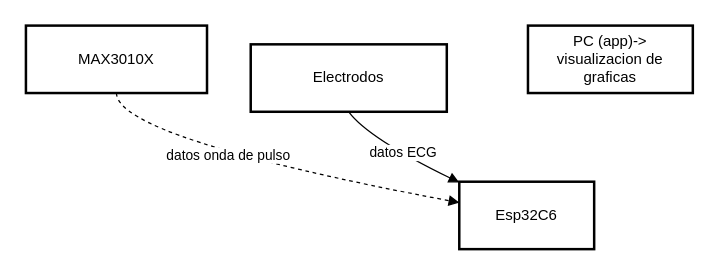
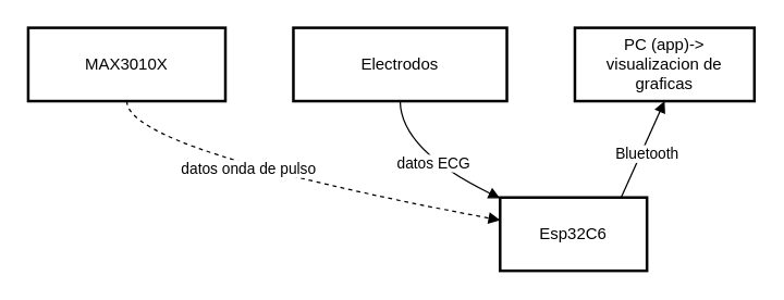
  <mxCell id="0" />
  <mxCell id="1" parent="0" />
  <mxCell id="2" value="MAX3010X" style="whiteSpace=wrap;strokeWidth=2;" vertex="1" parent="1"><mxGeometry x="20" y="20" width="145" height="54" as="geometry" /></mxCell>
  <mxCell id="3" value="Esp32C6" style="whiteSpace=wrap;strokeWidth=2;" vertex="1" parent="1"><mxGeometry x="367" y="145" width="108" height="54" as="geometry" /></mxCell>
- <mxCell id="4" value="Electrodos" style="whiteSpace=wrap;strokeWidth=2;" vertex="1" parent="1"><mxGeometry x="200" y="35" width="157" height="54" as="geometry" /></mxCell>
+ <mxCell id="4" value="Electrodos" style="whiteSpace=wrap;strokeWidth=2;" vertex="1" parent="1"><mxGeometry x="215" y="20" width="157" height="54" as="geometry" /></mxCell>
  <mxCell id="5" value="PC (app)-&gt; visualizacion de graficas" style="whiteSpace=wrap;strokeWidth=2;" vertex="1" parent="1"><mxGeometry x="422" y="20" width="132" height="54" as="geometry" /></mxCell>
  <mxCell id="6" value="" style="curved=1;startArrow=none;endArrow=block;exitX=0.5;exitY=1;entryX=0;entryY=0.31;dashed=1;" edge="1" parent="1" source="2" target="3"><mxGeometry relative="1" as="geometry"><Array as="points"><mxPoint x="93" y="110" /></Array></mxGeometry></mxCell>
  <mxCell id="7" value="datos onda de pulso" style="edgeLabel;html=1;align=center;verticalAlign=middle;resizable=0;points=[];" connectable="0" vertex="1" parent="6"><mxGeometry x="-0.205" y="3" relative="1" as="geometry"><mxPoint as="offset" /></mxGeometry></mxCell>
  <mxCell id="8" value="" style="curved=1;startArrow=none;endArrow=block;exitX=0.5;exitY=1;entryX=0;entryY=0.01;" edge="1" parent="1" source="4" target="3"><mxGeometry relative="1" as="geometry"><Array as="points"><mxPoint x="294" y="110" /></Array></mxGeometry></mxCell>
  <mxCell id="9" value="datos ECG" style="edgeLabel;html=1;align=center;verticalAlign=middle;resizable=0;points=[];" connectable="0" vertex="1" parent="8"><mxGeometry x="0.035" y="2" relative="1" as="geometry"><mxPoint as="offset" /></mxGeometry></mxCell>
+ <mxCell id="10" value="" style="curved=1;startArrow=none;endArrow=block;exitX=0.824;exitY=0;exitDx=0;exitDy=0;exitPerimeter=0;entryX=0.5;entryY=1;entryDx=0;entryDy=0;" edge="1" parent="1" source="3" target="5"><mxGeometry relative="1" as="geometry"><Array as="points" /><mxPoint x="402" y="110" as="targetPoint" /></mxGeometry></mxCell>
+ <mxCell id="11" value="Bluetooth" style="edgeLabel;html=1;align=center;verticalAlign=middle;resizable=0;points=[];" connectable="0" vertex="1" parent="10"><mxGeometry x="-0.05" y="-4" relative="1" as="geometry"><mxPoint as="offset" /></mxGeometry></mxCell>
